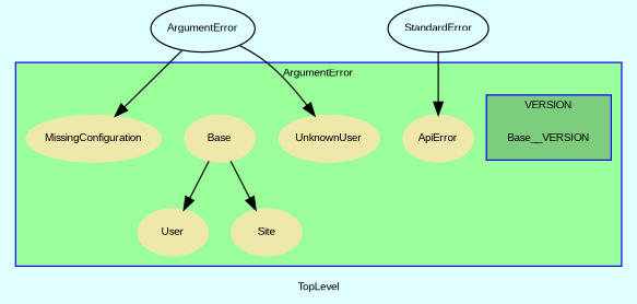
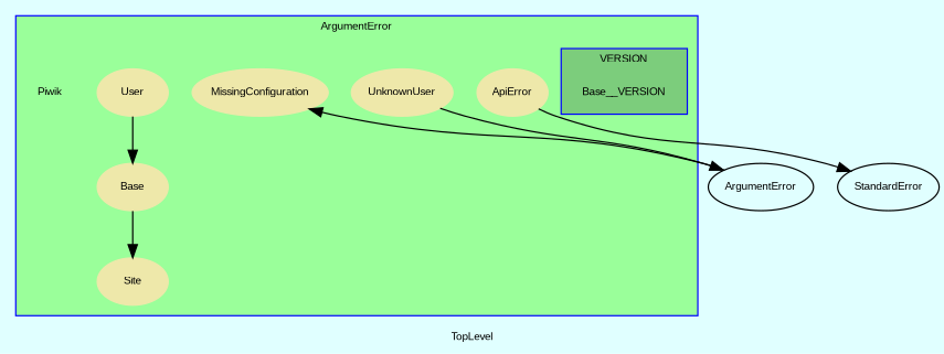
  digraph {
    bgcolor=lightcyan1
    compound=true
    fontname=Arial
    fontsize=8
    label=TopLevel
    node [color=palegoldenrod fontname=Arial fontsize=8 shape=ellipse fontcolor=black style=filled]
    n1 [color=black height=0.01 label=Base__VERSION shape=plaintext width=0.75 fontcolor="" style=""]
    n2 [label=UnknownUser]
    n3 [label=ApiError]
    n4 [label=Base]
    n5 [label=User]
    n6 [label=MissingConfiguration]
    n7 [label=Site]
+   Piwik [color=black height=0.01 shape=plaintext width=0.01 fontcolor="" style=""]
    n9 [color=black label=ArgumentError shape="" fontcolor="" style=""]
    n10 [color=black label=StandardError shape="" fontcolor="" style=""]
    subgraph cluster_1 {
      color=blue
      fillcolor=palegreen1
      label=ArgumentError
      style=filled
      n2
      n3
      n4
      n5
      n6
      n7
+     Piwik
      subgraph cluster_2 {
        color=blue
        fillcolor=palegreen3
        label=VERSION
        style=filled
        n1
      }
    }
-   n4 -> n5
+   n5 -> n4
    n4 -> n7
-   n9 -> n2
+   n2 -> n9
    n9 -> n6
-   n10 -> n3
+   n3 -> n10
  }
